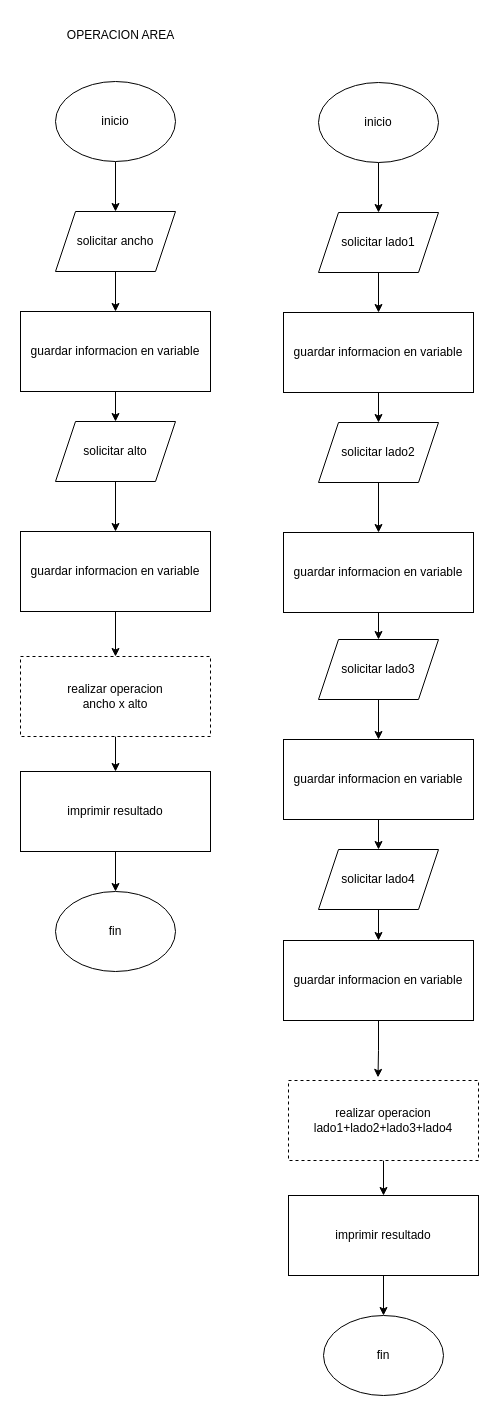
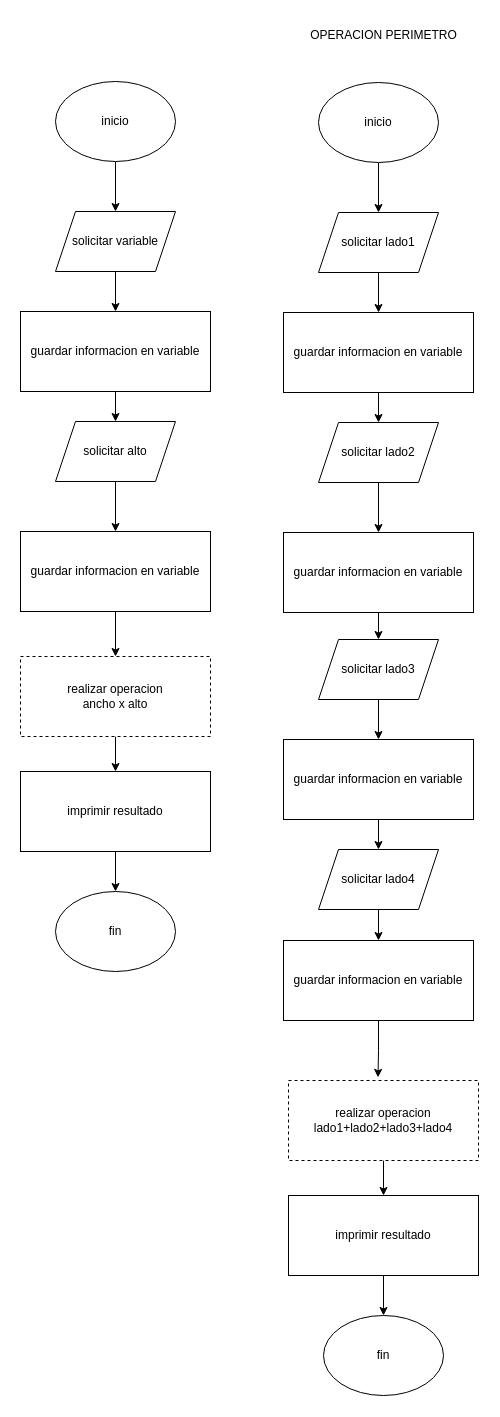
  <mxCell id="0" />
  <mxCell id="1" parent="0" />
  <mxCell id="2" style="edgeStyle=orthogonalEdgeStyle;rounded=0;orthogonalLoop=1;jettySize=auto;html=1;" edge="1" parent="1" source="3" target="5"><mxGeometry relative="1" as="geometry" /></mxCell>
  <mxCell id="3" value="inicio" style="ellipse;whiteSpace=wrap;html=1;" vertex="1" parent="1"><mxGeometry x="55" y="81" width="120" height="80" as="geometry" /></mxCell>
  <mxCell id="4" style="edgeStyle=orthogonalEdgeStyle;rounded=0;orthogonalLoop=1;jettySize=auto;html=1;entryX=0.5;entryY=0;entryDx=0;entryDy=0;" edge="1" parent="1" source="5" target="9"><mxGeometry relative="1" as="geometry" /></mxCell>
- <mxCell id="5" value="solicitar ancho" style="shape=parallelogram;perimeter=parallelogramPerimeter;whiteSpace=wrap;html=1;fixedSize=1;" vertex="1" parent="1"><mxGeometry x="55" y="211" width="120" height="60" as="geometry" /></mxCell>
+ <mxCell id="5" value="solicitar variable" style="shape=parallelogram;perimeter=parallelogramPerimeter;whiteSpace=wrap;html=1;fixedSize=1;" vertex="1" parent="1"><mxGeometry x="55" y="211" width="120" height="60" as="geometry" /></mxCell>
  <mxCell id="6" style="edgeStyle=orthogonalEdgeStyle;rounded=0;orthogonalLoop=1;jettySize=auto;html=1;entryX=0.5;entryY=0;entryDx=0;entryDy=0;" edge="1" parent="1" source="7" target="13"><mxGeometry relative="1" as="geometry" /></mxCell>
  <mxCell id="7" value="solicitar alto" style="shape=parallelogram;perimeter=parallelogramPerimeter;whiteSpace=wrap;html=1;fixedSize=1;" vertex="1" parent="1"><mxGeometry x="55" y="421" width="120" height="60" as="geometry" /></mxCell>
  <mxCell id="8" style="edgeStyle=orthogonalEdgeStyle;rounded=0;orthogonalLoop=1;jettySize=auto;html=1;entryX=0.5;entryY=0;entryDx=0;entryDy=0;" edge="1" parent="1" source="9" target="7"><mxGeometry relative="1" as="geometry" /></mxCell>
  <mxCell id="9" value="guardar informacion en variable" style="rounded=0;whiteSpace=wrap;html=1;" vertex="1" parent="1"><mxGeometry x="20" y="311" width="190" height="80" as="geometry" /></mxCell>
  <mxCell id="10" style="edgeStyle=orthogonalEdgeStyle;rounded=0;orthogonalLoop=1;jettySize=auto;html=1;entryX=0.5;entryY=0;entryDx=0;entryDy=0;" edge="1" parent="1" source="11" target="15"><mxGeometry relative="1" as="geometry" /></mxCell>
  <mxCell id="11" value="&lt;div&gt;realizar operacion&lt;/div&gt;&lt;div&gt;ancho x alto&lt;br&gt;&lt;/div&gt;" style="rounded=0;whiteSpace=wrap;html=1;dashed=1;" vertex="1" parent="1"><mxGeometry x="20" y="656" width="190" height="80" as="geometry" /></mxCell>
  <mxCell id="12" style="edgeStyle=orthogonalEdgeStyle;rounded=0;orthogonalLoop=1;jettySize=auto;html=1;entryX=0.5;entryY=0;entryDx=0;entryDy=0;" edge="1" parent="1" source="13" target="11"><mxGeometry relative="1" as="geometry" /></mxCell>
  <mxCell id="13" value="guardar informacion en variable" style="rounded=0;whiteSpace=wrap;html=1;" vertex="1" parent="1"><mxGeometry x="20" y="531" width="190" height="80" as="geometry" /></mxCell>
  <mxCell id="14" style="edgeStyle=orthogonalEdgeStyle;rounded=0;orthogonalLoop=1;jettySize=auto;html=1;entryX=0.5;entryY=0;entryDx=0;entryDy=0;" edge="1" parent="1" source="15" target="16"><mxGeometry relative="1" as="geometry" /></mxCell>
  <mxCell id="15" value="imprimir resultado" style="rounded=0;whiteSpace=wrap;html=1;" vertex="1" parent="1"><mxGeometry x="20" y="771" width="190" height="80" as="geometry" /></mxCell>
  <mxCell id="16" value="fin" style="ellipse;whiteSpace=wrap;html=1;" vertex="1" parent="1"><mxGeometry x="55" y="891" width="120" height="80" as="geometry" /></mxCell>
- <mxCell id="17" value="OPERACION AREA" style="text;html=1;align=center;verticalAlign=middle;resizable=0;points=[];autosize=1;strokeColor=none;fillColor=none;" vertex="1" parent="1"><mxGeometry x="55" width="130" height="30" as="geometry" y="20" /></mxCell>
  <mxCell id="18" style="edgeStyle=orthogonalEdgeStyle;rounded=0;orthogonalLoop=1;jettySize=auto;html=1;" edge="1" parent="1" source="19" target="21"><mxGeometry relative="1" as="geometry" /></mxCell>
  <mxCell id="19" value="inicio" style="ellipse;whiteSpace=wrap;html=1;" vertex="1" parent="1"><mxGeometry x="318" y="82" width="120" height="80" as="geometry" /></mxCell>
  <mxCell id="20" style="edgeStyle=orthogonalEdgeStyle;rounded=0;orthogonalLoop=1;jettySize=auto;html=1;entryX=0.5;entryY=0;entryDx=0;entryDy=0;" edge="1" parent="1" source="21" target="25"><mxGeometry relative="1" as="geometry" /></mxCell>
  <mxCell id="21" value="solicitar lado1" style="shape=parallelogram;perimeter=parallelogramPerimeter;whiteSpace=wrap;html=1;fixedSize=1;" vertex="1" parent="1"><mxGeometry x="318" y="212" width="120" height="60" as="geometry" /></mxCell>
  <mxCell id="22" style="edgeStyle=orthogonalEdgeStyle;rounded=0;orthogonalLoop=1;jettySize=auto;html=1;entryX=0.5;entryY=0;entryDx=0;entryDy=0;" edge="1" parent="1" source="23" target="28"><mxGeometry relative="1" as="geometry" /></mxCell>
  <mxCell id="23" value="solicitar lado2" style="shape=parallelogram;perimeter=parallelogramPerimeter;whiteSpace=wrap;html=1;fixedSize=1;" vertex="1" parent="1"><mxGeometry x="318" y="422" width="120" height="60" as="geometry" /></mxCell>
  <mxCell id="24" style="edgeStyle=orthogonalEdgeStyle;rounded=0;orthogonalLoop=1;jettySize=auto;html=1;entryX=0.5;entryY=0;entryDx=0;entryDy=0;" edge="1" parent="1" source="25" target="23"><mxGeometry relative="1" as="geometry" /></mxCell>
  <mxCell id="25" value="guardar informacion en variable" style="rounded=0;whiteSpace=wrap;html=1;" vertex="1" parent="1"><mxGeometry x="283" y="312" width="190" height="80" as="geometry" /></mxCell>
  <mxCell id="26" style="edgeStyle=orthogonalEdgeStyle;rounded=0;orthogonalLoop=1;jettySize=auto;html=1;entryX=0.5;entryY=0;entryDx=0;entryDy=0;" edge="1" parent="1" source="27" target="30"><mxGeometry relative="1" as="geometry" /></mxCell>
  <mxCell id="27" value="&lt;div&gt;realizar operacion&lt;/div&gt;&lt;div&gt;lado1+lado2+lado3+lado4&lt;br&gt;&lt;/div&gt;" style="rounded=0;whiteSpace=wrap;html=1;dashed=1;" vertex="1" parent="1"><mxGeometry x="288" y="1080" width="190" height="80" as="geometry" /></mxCell>
  <mxCell id="28" value="guardar informacion en variable" style="rounded=0;whiteSpace=wrap;html=1;" vertex="1" parent="1"><mxGeometry x="283" y="532" width="190" height="80" as="geometry" /></mxCell>
  <mxCell id="29" style="edgeStyle=orthogonalEdgeStyle;rounded=0;orthogonalLoop=1;jettySize=auto;html=1;entryX=0.5;entryY=0;entryDx=0;entryDy=0;" edge="1" parent="1" source="30" target="31"><mxGeometry relative="1" as="geometry" /></mxCell>
  <mxCell id="30" value="imprimir resultado" style="rounded=0;whiteSpace=wrap;html=1;" vertex="1" parent="1"><mxGeometry x="288" y="1195" width="190" height="80" as="geometry" /></mxCell>
  <mxCell id="31" value="fin" style="ellipse;whiteSpace=wrap;html=1;" vertex="1" parent="1"><mxGeometry x="323" y="1315" width="120" height="80" as="geometry" /></mxCell>
+ <mxCell id="32" value="OPERACION PERIMETRO" style="text;html=1;align=center;verticalAlign=middle;resizable=0;points=[];autosize=1;strokeColor=none;fillColor=none;" vertex="1" parent="1"><mxGeometry x="298" width="170" height="30" as="geometry" y="20" /></mxCell>
  <mxCell id="33" style="edgeStyle=orthogonalEdgeStyle;rounded=0;orthogonalLoop=1;jettySize=auto;html=1;entryX=0.5;entryY=0;entryDx=0;entryDy=0;exitX=0.5;exitY=1;exitDx=0;exitDy=0;" edge="1" parent="1" source="28" target="35"><mxGeometry relative="1" as="geometry"><mxPoint x="378" y="630" as="targetPoint" /><mxPoint x="405" y="630" as="sourcePoint" /><Array as="points" /></mxGeometry></mxCell>
  <mxCell id="34" style="edgeStyle=orthogonalEdgeStyle;rounded=0;orthogonalLoop=1;jettySize=auto;html=1;entryX=0.5;entryY=0;entryDx=0;entryDy=0;" edge="1" parent="1" source="35" target="41"><mxGeometry relative="1" as="geometry" /></mxCell>
  <mxCell id="35" value="solicitar lado3" style="shape=parallelogram;perimeter=parallelogramPerimeter;whiteSpace=wrap;html=1;fixedSize=1;" vertex="1" parent="1"><mxGeometry x="318" y="639" width="120" height="60" as="geometry" /></mxCell>
  <mxCell id="36" style="edgeStyle=orthogonalEdgeStyle;rounded=0;orthogonalLoop=1;jettySize=auto;html=1;entryX=0.471;entryY=-0.039;entryDx=0;entryDy=0;entryPerimeter=0;" edge="1" parent="1" source="37" target="27"><mxGeometry relative="1" as="geometry" /></mxCell>
  <mxCell id="37" value="guardar informacion en variable" style="rounded=0;whiteSpace=wrap;html=1;" vertex="1" parent="1"><mxGeometry x="283" y="940" width="190" height="80" as="geometry" /></mxCell>
  <mxCell id="38" style="edgeStyle=orthogonalEdgeStyle;rounded=0;orthogonalLoop=1;jettySize=auto;html=1;entryX=0.5;entryY=0;entryDx=0;entryDy=0;" edge="1" parent="1" source="39" target="37"><mxGeometry relative="1" as="geometry" /></mxCell>
  <mxCell id="39" value="solicitar lado4" style="shape=parallelogram;perimeter=parallelogramPerimeter;whiteSpace=wrap;html=1;fixedSize=1;" vertex="1" parent="1"><mxGeometry x="318" y="849" width="120" height="60" as="geometry" /></mxCell>
  <mxCell id="40" style="edgeStyle=orthogonalEdgeStyle;rounded=0;orthogonalLoop=1;jettySize=auto;html=1;entryX=0.5;entryY=0;entryDx=0;entryDy=0;" edge="1" source="41" target="39" parent="1"><mxGeometry relative="1" as="geometry" /></mxCell>
  <mxCell id="41" value="guardar informacion en variable" style="rounded=0;whiteSpace=wrap;html=1;" vertex="1" parent="1"><mxGeometry x="283" y="739" width="190" height="80" as="geometry" /></mxCell>
